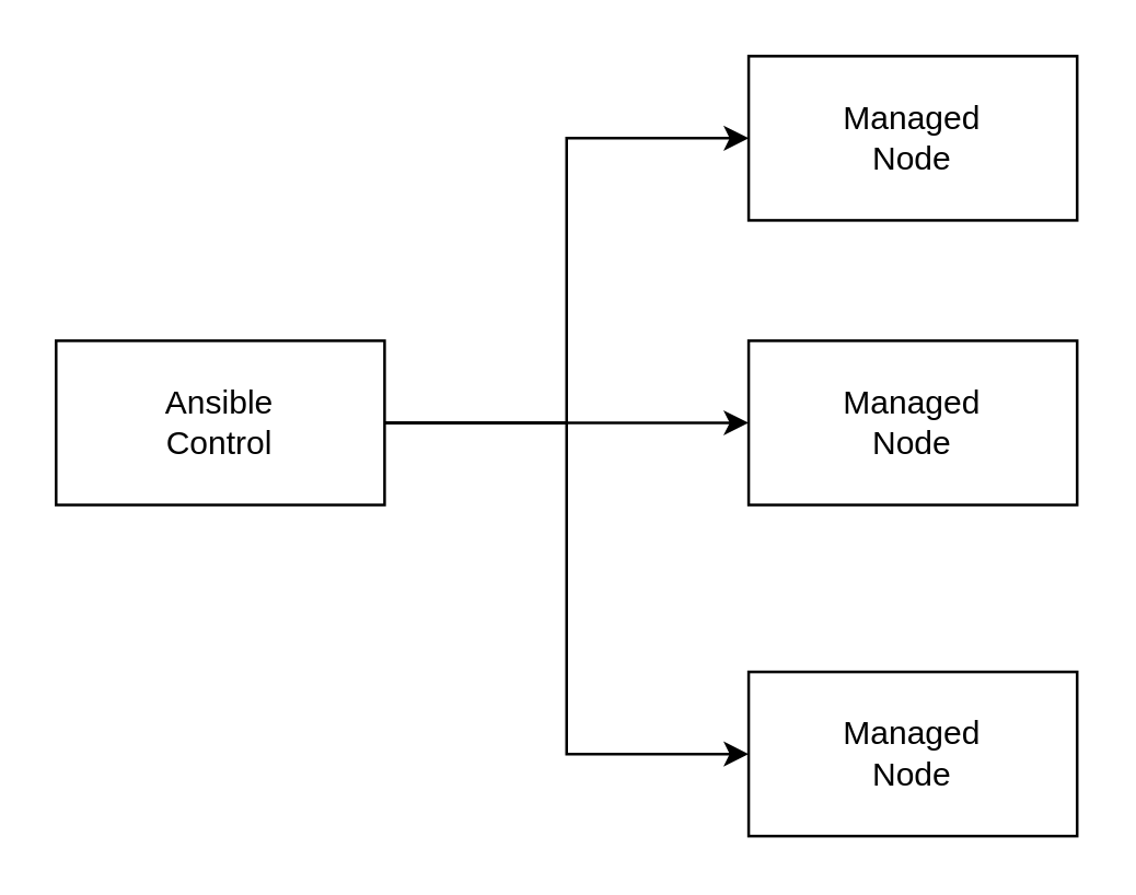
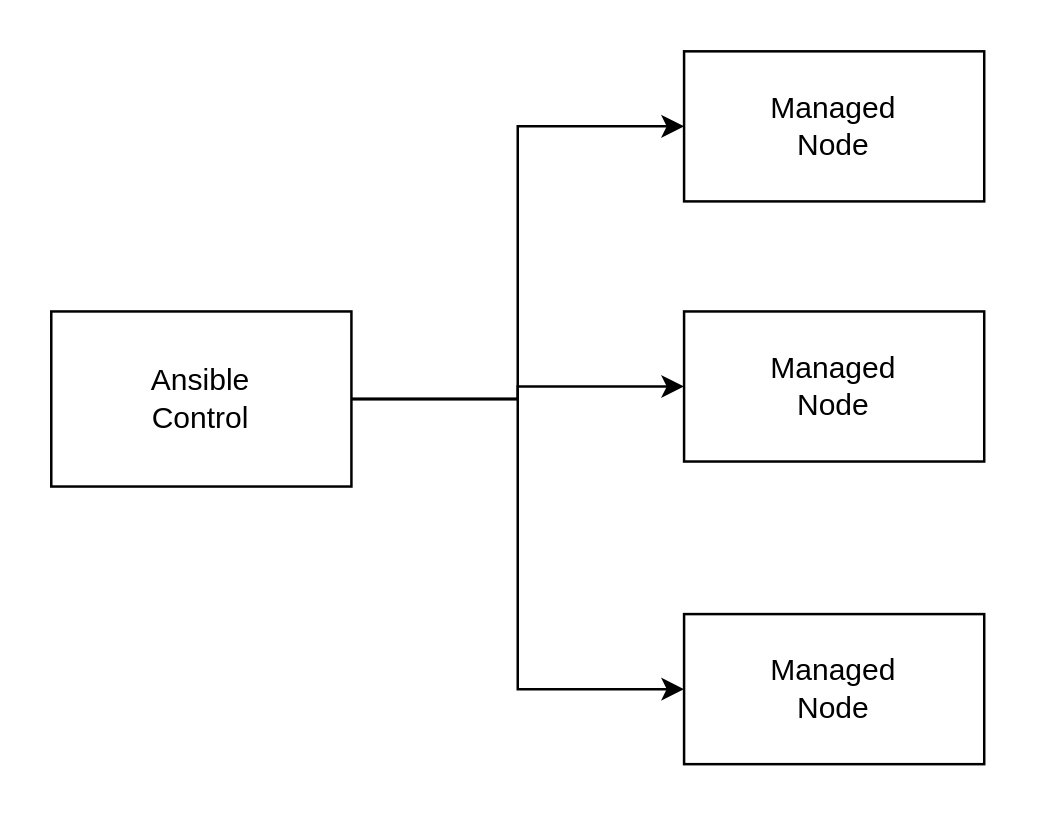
  <mxCell id="0" />
  <mxCell id="1" parent="0" />
  <mxCell id="2" style="edgeStyle=orthogonalEdgeStyle;rounded=0;orthogonalLoop=1;jettySize=auto;html=1;entryX=0;entryY=0.5;entryDx=0;entryDy=0;" edge="1" parent="1" source="5" target="6"><mxGeometry relative="1" as="geometry" /></mxCell>
  <mxCell id="3" style="edgeStyle=orthogonalEdgeStyle;rounded=0;orthogonalLoop=1;jettySize=auto;html=1;" edge="1" parent="1" source="5" target="7"><mxGeometry relative="1" as="geometry" /></mxCell>
  <mxCell id="4" style="edgeStyle=orthogonalEdgeStyle;rounded=0;orthogonalLoop=1;jettySize=auto;html=1;entryX=0;entryY=0.5;entryDx=0;entryDy=0;" edge="1" parent="1" source="5" target="8"><mxGeometry relative="1" as="geometry" /></mxCell>
- <mxCell id="5" value="Ansible&lt;br&gt;Control" style="rounded=0;whiteSpace=wrap;html=1;" vertex="1" parent="1"><mxGeometry x="20" y="124" width="120" height="60" as="geometry" /></mxCell>
+ <mxCell id="5" value="Ansible&lt;br&gt;Control" style="rounded=0;whiteSpace=wrap;html=1;" vertex="1" parent="1"><mxGeometry x="20" y="124" width="120" height="70" as="geometry" /></mxCell>
  <mxCell id="6" value="Managed&lt;br&gt;Node" style="rounded=0;whiteSpace=wrap;html=1;" vertex="1" parent="1"><mxGeometry x="273" y="20" width="120" height="60" as="geometry" /></mxCell>
  <mxCell id="7" value="Managed&lt;br&gt;Node" style="rounded=0;whiteSpace=wrap;html=1;" vertex="1" parent="1"><mxGeometry x="273" y="124" width="120" height="60" as="geometry" /></mxCell>
  <mxCell id="8" value="Managed&lt;br&gt;Node" style="rounded=0;whiteSpace=wrap;html=1;" vertex="1" parent="1"><mxGeometry x="273" y="245" width="120" height="60" as="geometry" /></mxCell>
